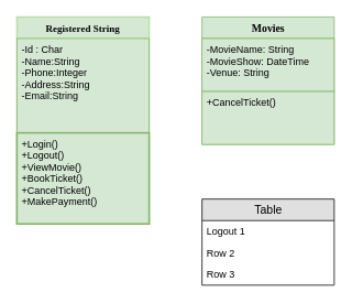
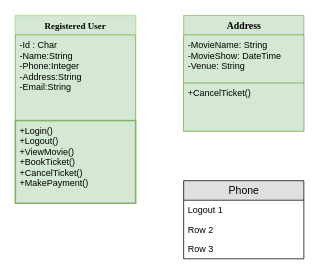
  <mxCell id="0" />
  <mxCell id="1" parent="0" />
- <mxCell id="2" value="Registered String" style="swimlane;fontStyle=1;align=center;verticalAlign=top;childLayout=stackLayout;horizontal=1;startSize=26;horizontalStack=0;resizeParent=1;resizeLast=0;collapsible=1;marginBottom=0;rounded=0;shadow=0;strokeWidth=2;fillColor=#d5e8d4;strokeColor=#B9E0A5;fontFamily=Tahoma;" parent="1" vertex="1"><mxGeometry x="20" y="20" width="160" height="250" as="geometry"><mxRectangle x="40" y="50" width="160" height="26" as="alternateBounds" /></mxGeometry></mxCell>
+ <mxCell id="2" value="Registered User" style="swimlane;fontStyle=1;align=center;verticalAlign=top;childLayout=stackLayout;horizontal=1;startSize=26;horizontalStack=0;resizeParent=1;resizeLast=0;collapsible=1;marginBottom=0;rounded=0;shadow=0;strokeWidth=2;fillColor=#d5e8d4;strokeColor=#B9E0A5;fontFamily=Tahoma;" parent="1" vertex="1"><mxGeometry x="20" y="20" width="160" height="250" as="geometry"><mxRectangle x="40" y="50" width="160" height="26" as="alternateBounds" /></mxGeometry></mxCell>
  <mxCell id="3" value="-Id : Char&#10;-Name:String&#10;-Phone:Integer&#10;-Address:String&#10;-Email:String" style="text;align=left;verticalAlign=top;spacingLeft=4;spacingRight=4;overflow=hidden;rotatable=0;points=[[0,0.5],[1,0.5]];portConstraint=eastwest;fillColor=#d5e8d4;strokeColor=#82b366;strokeWidth=1;" parent="2" vertex="1"><mxGeometry y="26" width="160" height="114" as="geometry" /></mxCell>
  <mxCell id="4" value="+Login()&#10;+Logout()&#10;+ViewMovie()&#10;+BookTicket()&#10;+CancelTicket()&#10;+MakePayment()" style="text;align=left;verticalAlign=top;spacingLeft=4;spacingRight=4;overflow=hidden;rotatable=0;points=[[0,0.5],[1,0.5]];portConstraint=eastwest;fillColor=#d5e8d4;strokeColor=#82b366;strokeWidth=2;" parent="2" vertex="1"><mxGeometry y="140" width="160" height="110" as="geometry" /></mxCell>
- <mxCell id="5" value="&lt;font face=&quot;Tahoma&quot; style=&quot;font-size: 13px&quot;&gt;Movies&lt;/font&gt;" style="swimlane;fontStyle=1;childLayout=stackLayout;horizontal=1;startSize=26;fillColor=#d5e8d4;horizontalStack=0;resizeParent=1;resizeParentMax=0;resizeLast=0;collapsible=1;marginBottom=0;swimlaneFillColor=#ffffff;align=center;fontSize=14;strokeColor=#82b366;html=1;" vertex="1" parent="1"><mxGeometry x="244" y="20" width="160" height="154" as="geometry" /></mxCell>
+ <mxCell id="5" value="&lt;font face=&quot;Tahoma&quot; style=&quot;font-size: 13px&quot;&gt;Address&lt;/font&gt;" style="swimlane;fontStyle=1;childLayout=stackLayout;horizontal=1;startSize=26;fillColor=#d5e8d4;horizontalStack=0;resizeParent=1;resizeParentMax=0;resizeLast=0;collapsible=1;marginBottom=0;swimlaneFillColor=#ffffff;align=center;fontSize=14;strokeColor=#82b366;html=1;" vertex="1" parent="1"><mxGeometry x="244" y="20" width="160" height="154" as="geometry" /></mxCell>
  <mxCell id="6" value="-MovieName: String&#10;-MovieShow: DateTime&#10;-Venue: String" style="text;strokeColor=#82b366;fillColor=#d5e8d4;spacingLeft=4;spacingRight=4;overflow=hidden;rotatable=0;points=[[0,0.5],[1,0.5]];portConstraint=eastwest;fontSize=12;" vertex="1" parent="5"><mxGeometry y="26" width="160" height="64" as="geometry" /></mxCell>
  <mxCell id="7" value="+CancelTicket()" style="text;strokeColor=#82b366;fillColor=#d5e8d4;spacingLeft=4;spacingRight=4;overflow=hidden;rotatable=0;points=[[0,0.5],[1,0.5]];portConstraint=eastwest;fontSize=12;" vertex="1" parent="5"><mxGeometry y="90" width="160" height="64" as="geometry" /></mxCell>
- <mxCell id="8" value="Table" style="swimlane;fontStyle=0;childLayout=stackLayout;horizontal=1;startSize=26;fillColor=#e0e0e0;horizontalStack=0;resizeParent=1;resizeParentMax=0;resizeLast=0;collapsible=1;marginBottom=0;swimlaneFillColor=#ffffff;align=center;fontSize=14;html=1;" vertex="1" parent="1"><mxGeometry x="244" y="240" width="160" height="104" as="geometry" /></mxCell>
+ <mxCell id="8" value="Phone" style="swimlane;fontStyle=0;childLayout=stackLayout;horizontal=1;startSize=26;fillColor=#e0e0e0;horizontalStack=0;resizeParent=1;resizeParentMax=0;resizeLast=0;collapsible=1;marginBottom=0;swimlaneFillColor=#ffffff;align=center;fontSize=14;html=1;" vertex="1" parent="1"><mxGeometry x="244" y="240" width="160" height="104" as="geometry" /></mxCell>
  <mxCell id="9" value="Logout 1" style="text;strokeColor=none;fillColor=none;spacingLeft=4;spacingRight=4;overflow=hidden;rotatable=0;points=[[0,0.5],[1,0.5]];portConstraint=eastwest;fontSize=12;" vertex="1" parent="8"><mxGeometry y="26" width="160" height="26" as="geometry" /></mxCell>
  <mxCell id="10" value="Row 2" style="text;strokeColor=none;fillColor=none;spacingLeft=4;spacingRight=4;overflow=hidden;rotatable=0;points=[[0,0.5],[1,0.5]];portConstraint=eastwest;fontSize=12;" vertex="1" parent="8"><mxGeometry y="52" width="160" height="26" as="geometry" /></mxCell>
  <mxCell id="11" value="Row 3" style="text;strokeColor=none;fillColor=none;spacingLeft=4;spacingRight=4;overflow=hidden;rotatable=0;points=[[0,0.5],[1,0.5]];portConstraint=eastwest;fontSize=12;" vertex="1" parent="8"><mxGeometry y="78" width="160" height="26" as="geometry" /></mxCell>
